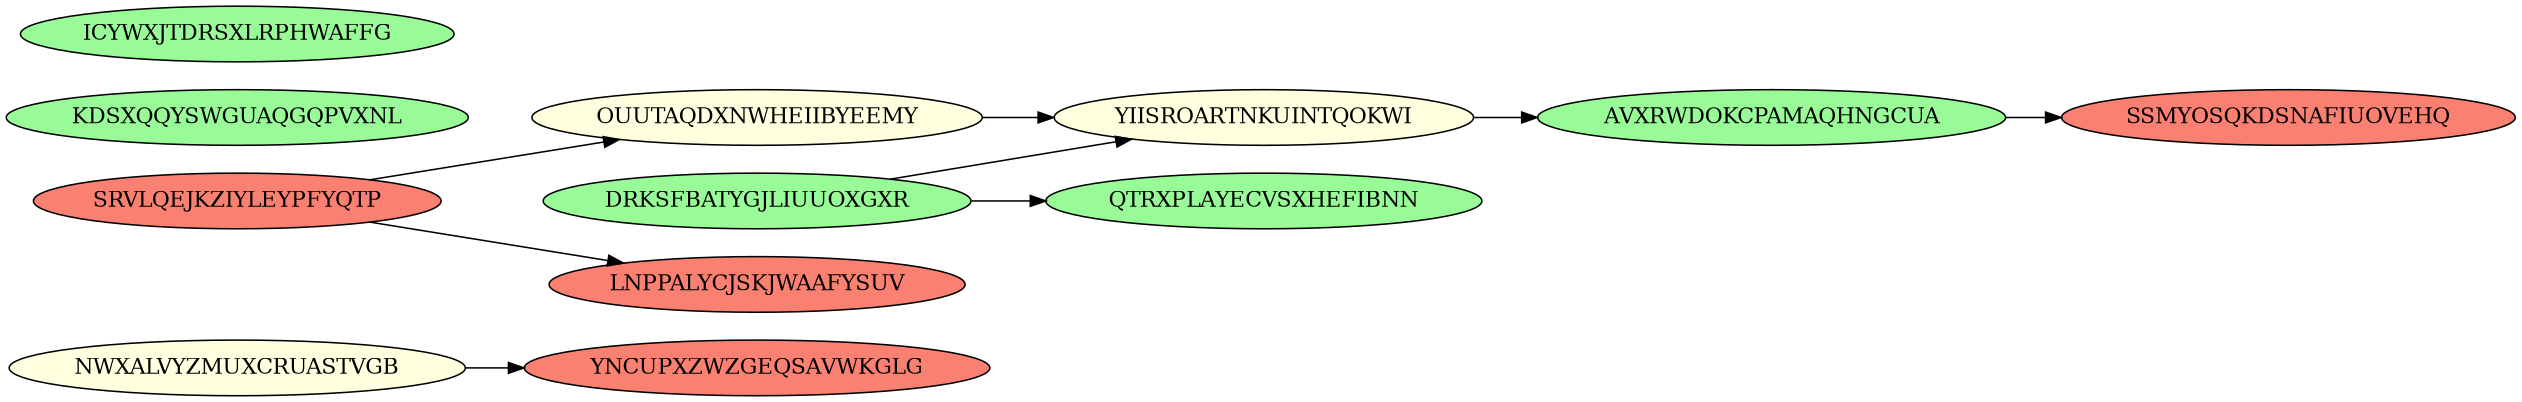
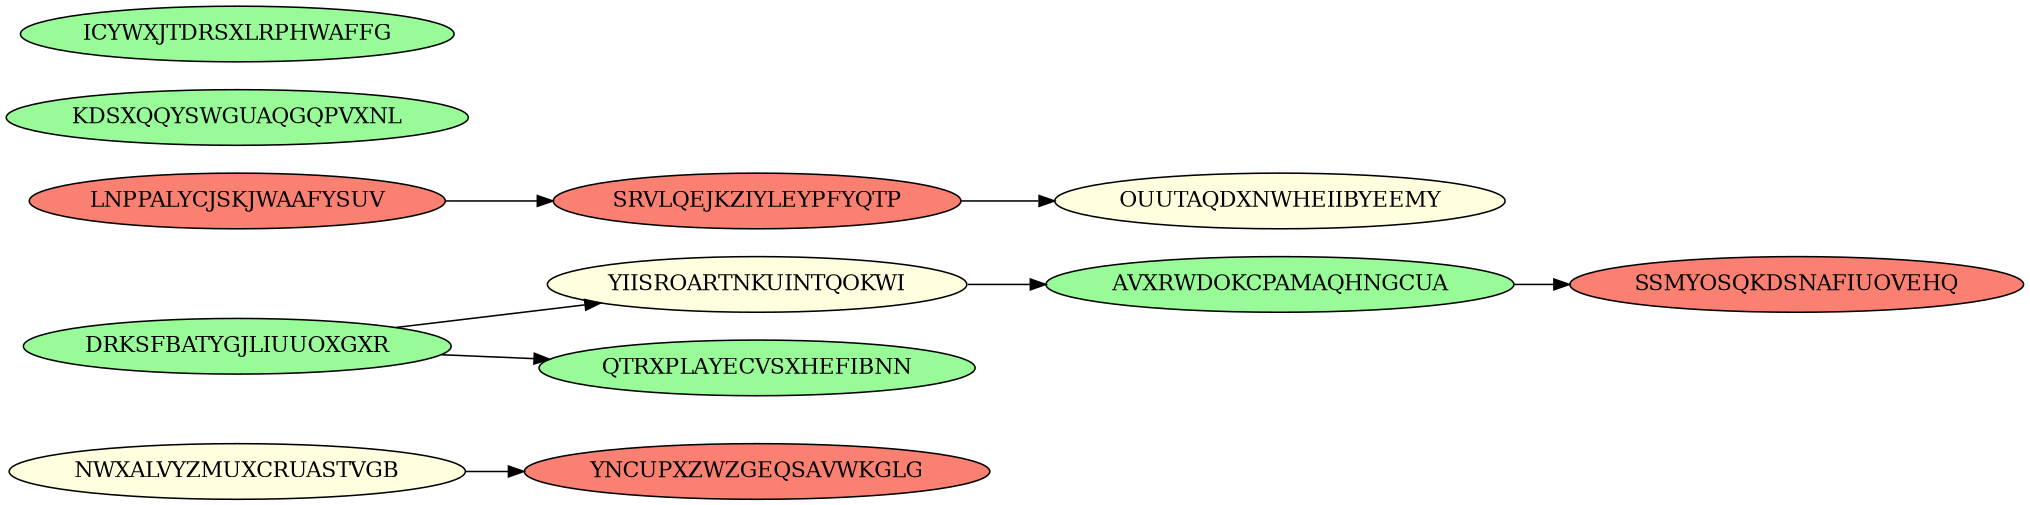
  digraph {
    rankdir=LR
    node [Processor=3 Start=0 Weight=16 fillcolor=palegreen style=filled]
    edge [Weight=20]
    NWXALVYZMUXCRUASTVGB [Processor=1 Weight=12 fillcolor=lightyellow]
    YNCUPXZWZGEQSAVWKGLG [Processor=4 Start=45 fillcolor=salmon]
    DRKSFBATYGJLIUUOXGXR [Processor=2 Weight=14]
    YIISROARTNKUINTQOKWI [Start=24 Weight=12 fillcolor=lightyellow]
    QTRXPLAYECVSXHEFIBNN [Start=73 Weight=17]
    AVXRWDOKCPAMAQHNGCUA [Start=36 Weight=19]
    OUUTAQDXNWHEIIBYEEMY [fillcolor=lightyellow]
    SRVLQEJKZIYLEYPFYQTP [Processor=4 Start=28 Weight=17 fillcolor=salmon]
    LNPPALYCJSKJWAAFYSUV [Processor=1 Start=56 Weight=11 fillcolor=salmon]
    SSMYOSQKDSNAFIUOVEHQ [Start=55 Weight=18 fillcolor=salmon]
    KDSXQQYSWGUAQGQPVXNL [Processor=4]
    ICYWXJTDRSXLRPHWAFFG [Processor=4 Start=61 Weight=13]
    NWXALVYZMUXCRUASTVGB -> YNCUPXZWZGEQSAVWKGLG [Weight=19]
    DRKSFBATYGJLIUUOXGXR -> YIISROARTNKUINTQOKWI [Weight=10]
    DRKSFBATYGJLIUUOXGXR -> QTRXPLAYECVSXHEFIBNN
    YIISROARTNKUINTQOKWI -> AVXRWDOKCPAMAQHNGCUA
    AVXRWDOKCPAMAQHNGCUA -> SSMYOSQKDSNAFIUOVEHQ [Weight=15]
-   OUUTAQDXNWHEIIBYEEMY -> YIISROARTNKUINTQOKWI [Weight=13]
    SRVLQEJKZIYLEYPFYQTP -> OUUTAQDXNWHEIIBYEEMY [Weight=12]
-   SRVLQEJKZIYLEYPFYQTP -> LNPPALYCJSKJWAAFYSUV [Weight=11]
+   LNPPALYCJSKJWAAFYSUV -> SRVLQEJKZIYLEYPFYQTP [Weight=11]
  }
